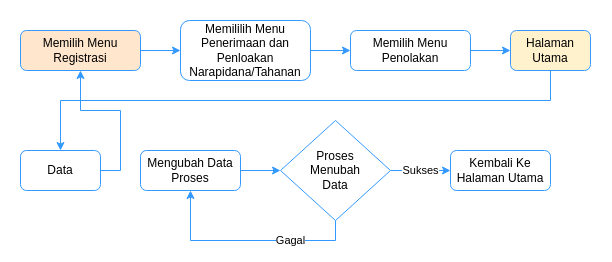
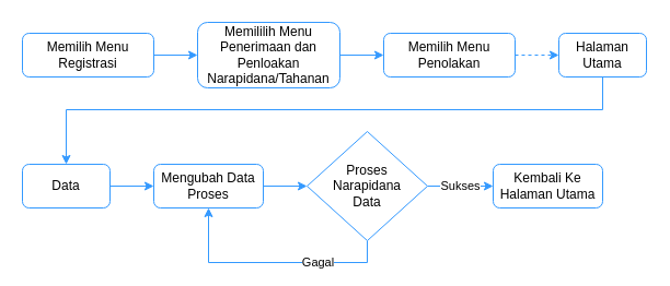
  <mxCell id="0" />
  <mxCell id="1" parent="0" />
  <mxCell id="2" style="edgeStyle=orthogonalEdgeStyle;rounded=0;orthogonalLoop=1;jettySize=auto;html=1;exitX=1;exitY=0.5;exitDx=0;exitDy=0;entryX=0;entryY=0.5;entryDx=0;entryDy=0;strokeColor=#3399FF;" edge="1" parent="1" source="3" target="5"><mxGeometry relative="1" as="geometry" /></mxCell>
- <mxCell id="3" value="Memilih Menu Registrasi" style="rounded=1;whiteSpace=wrap;html=1;strokeColor=#3399FF;fillColor=#ffe6cc;" vertex="1" parent="1"><mxGeometry x="20" y="30" width="120" height="40" as="geometry" /></mxCell>
+ <mxCell id="3" value="Memilih Menu Registrasi" style="rounded=1;whiteSpace=wrap;html=1;strokeColor=#3399FF;" vertex="1" parent="1"><mxGeometry x="20" y="30" width="120" height="40" as="geometry" /></mxCell>
  <mxCell id="4" style="edgeStyle=orthogonalEdgeStyle;rounded=0;orthogonalLoop=1;jettySize=auto;html=1;exitX=1;exitY=0.5;exitDx=0;exitDy=0;strokeColor=#3399FF;" edge="1" parent="1" source="5" target="7"><mxGeometry relative="1" as="geometry" /></mxCell>
  <mxCell id="5" value="Memililih Menu Penerimaan dan Penloakan Narapidana/Tahanan" style="rounded=1;whiteSpace=wrap;html=1;strokeColor=#3399FF;" vertex="1" parent="1"><mxGeometry x="180" width="130" height="60" as="geometry" y="20" /></mxCell>
- <mxCell id="6" style="edgeStyle=orthogonalEdgeStyle;rounded=0;orthogonalLoop=1;jettySize=auto;html=1;exitX=1;exitY=0.5;exitDx=0;exitDy=0;entryX=0;entryY=0.5;entryDx=0;entryDy=0;strokeColor=#3399FF;" edge="1" parent="1" source="7" target="9"><mxGeometry relative="1" as="geometry" /></mxCell>
+ <mxCell id="6" style="edgeStyle=orthogonalEdgeStyle;rounded=0;orthogonalLoop=1;jettySize=auto;html=1;exitX=1;exitY=0.5;exitDx=0;exitDy=0;entryX=0;entryY=0.5;entryDx=0;entryDy=0;strokeColor=#3399FF;dashed=1;" edge="1" parent="1" source="7" target="9"><mxGeometry relative="1" as="geometry" /></mxCell>
  <mxCell id="7" value="Memilih Menu Penolakan" style="rounded=1;whiteSpace=wrap;html=1;strokeColor=#3399FF;" vertex="1" parent="1"><mxGeometry x="350" y="30" width="120" height="40" as="geometry" /></mxCell>
  <mxCell id="8" style="edgeStyle=orthogonalEdgeStyle;rounded=0;orthogonalLoop=1;jettySize=auto;html=1;exitX=0.5;exitY=1;exitDx=0;exitDy=0;entryX=0.5;entryY=0;entryDx=0;entryDy=0;strokeColor=#3399FF;" edge="1" parent="1" source="9" target="11"><mxGeometry relative="1" as="geometry"><Array as="points"><mxPoint x="550" y="100" /><mxPoint x="60" y="100" /></Array></mxGeometry></mxCell>
- <mxCell id="9" value="Halaman Utama" style="rounded=1;whiteSpace=wrap;html=1;strokeColor=#3399FF;fillColor=#fff2cc;" vertex="1" parent="1"><mxGeometry x="510" y="30" width="80" height="40" as="geometry" /></mxCell>
- <mxCell id="10" style="edgeStyle=orthogonalEdgeStyle;rounded=0;orthogonalLoop=1;jettySize=auto;html=1;exitX=1;exitY=0.5;exitDx=0;exitDy=0;strokeColor=#3399FF;" edge="1" parent="1" source="11" target="3"><mxGeometry relative="1" as="geometry" /></mxCell>
+ <mxCell id="9" value="Halaman Utama" style="rounded=1;whiteSpace=wrap;html=1;strokeColor=#3399FF;" vertex="1" parent="1"><mxGeometry x="510" y="30" width="80" height="40" as="geometry" /></mxCell>
+ <mxCell id="10" style="edgeStyle=orthogonalEdgeStyle;rounded=0;orthogonalLoop=1;jettySize=auto;html=1;exitX=1;exitY=0.5;exitDx=0;exitDy=0;entryX=0;entryY=0.5;entryDx=0;entryDy=0;strokeColor=#3399FF;" edge="1" parent="1" source="11" target="13"><mxGeometry relative="1" as="geometry" /></mxCell>
  <mxCell id="11" value="Data" style="rounded=1;whiteSpace=wrap;html=1;strokeColor=#3399FF;" vertex="1" parent="1"><mxGeometry x="20" y="150" width="80" height="40" as="geometry" /></mxCell>
  <mxCell id="12" style="edgeStyle=orthogonalEdgeStyle;rounded=0;orthogonalLoop=1;jettySize=auto;html=1;exitX=1;exitY=0.5;exitDx=0;exitDy=0;entryX=0;entryY=0.5;entryDx=0;entryDy=0;strokeColor=#3399FF;" edge="1" parent="1" source="13" target="16"><mxGeometry relative="1" as="geometry" /></mxCell>
  <mxCell id="13" value="Mengubah Data Proses" style="rounded=1;whiteSpace=wrap;html=1;strokeColor=#3399FF;" vertex="1" parent="1"><mxGeometry x="140" y="150" width="100" height="40" as="geometry" /></mxCell>
  <mxCell id="14" value="Sukses" style="edgeStyle=orthogonalEdgeStyle;rounded=0;orthogonalLoop=1;jettySize=auto;html=1;exitX=1;exitY=0.5;exitDx=0;exitDy=0;entryX=0;entryY=0.5;entryDx=0;entryDy=0;strokeColor=#3399FF;" edge="1" parent="1" source="16"><mxGeometry relative="1" as="geometry"><mxPoint x="450" y="170" as="targetPoint" /></mxGeometry></mxCell>
  <mxCell id="15" value="Gagal" style="edgeStyle=orthogonalEdgeStyle;rounded=0;orthogonalLoop=1;jettySize=auto;html=1;exitX=0.5;exitY=1;exitDx=0;exitDy=0;strokeColor=#3399FF;" edge="1" parent="1" source="16" target="13"><mxGeometry x="-0.395" relative="1" as="geometry"><Array as="points"><mxPoint x="335" y="240" /><mxPoint x="190" y="240" /></Array><mxPoint as="offset" /></mxGeometry></mxCell>
- <mxCell id="16" value="Proses&lt;br&gt;Menubah&lt;br&gt;Data" style="rhombus;whiteSpace=wrap;html=1;strokeColor=#3399FF;" vertex="1" parent="1"><mxGeometry x="280" y="120" width="110" height="100" as="geometry" /></mxCell>
+ <mxCell id="16" value="Proses&lt;br&gt;Narapidana&lt;br&gt;Data" style="rhombus;whiteSpace=wrap;html=1;strokeColor=#3399FF;" vertex="1" parent="1"><mxGeometry x="280" y="120" width="110" height="100" as="geometry" /></mxCell>
  <mxCell id="17" value="Kembali Ke Halaman Utama" style="rounded=1;whiteSpace=wrap;html=1;strokeColor=#3399FF;" vertex="1" parent="1"><mxGeometry x="450" y="150" width="100" height="40" as="geometry" /></mxCell>
